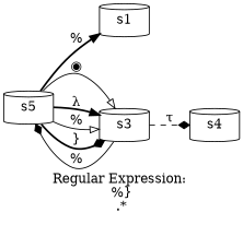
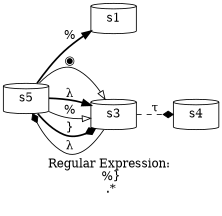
  digraph {
    label="Regular Expression: \n%}\n.*\n\n"
    rankdir=LR
    node [shape=cylinder]
    edge [arrowhead=diamond style=bold]
    n1 [label=s5]
    s1
    s3
    s4
    n1 -> s1 [arrowhead=normal label="%"]
    n1 -> s3 [arrowhead=onormal label="◉" style=solid]
    n1 -> s3 [arrowhead=normal label="λ"]
    n1 -> s3 [arrowhead=onormal label="%" style=solid]
    n1 -> s3 [label="}"]
-   s3 -> n1 [label="%" style=solid]
+   s3 -> n1 [label="λ" style=solid]
    s3 -> s4 [label="τ" style=dashed]
  }
